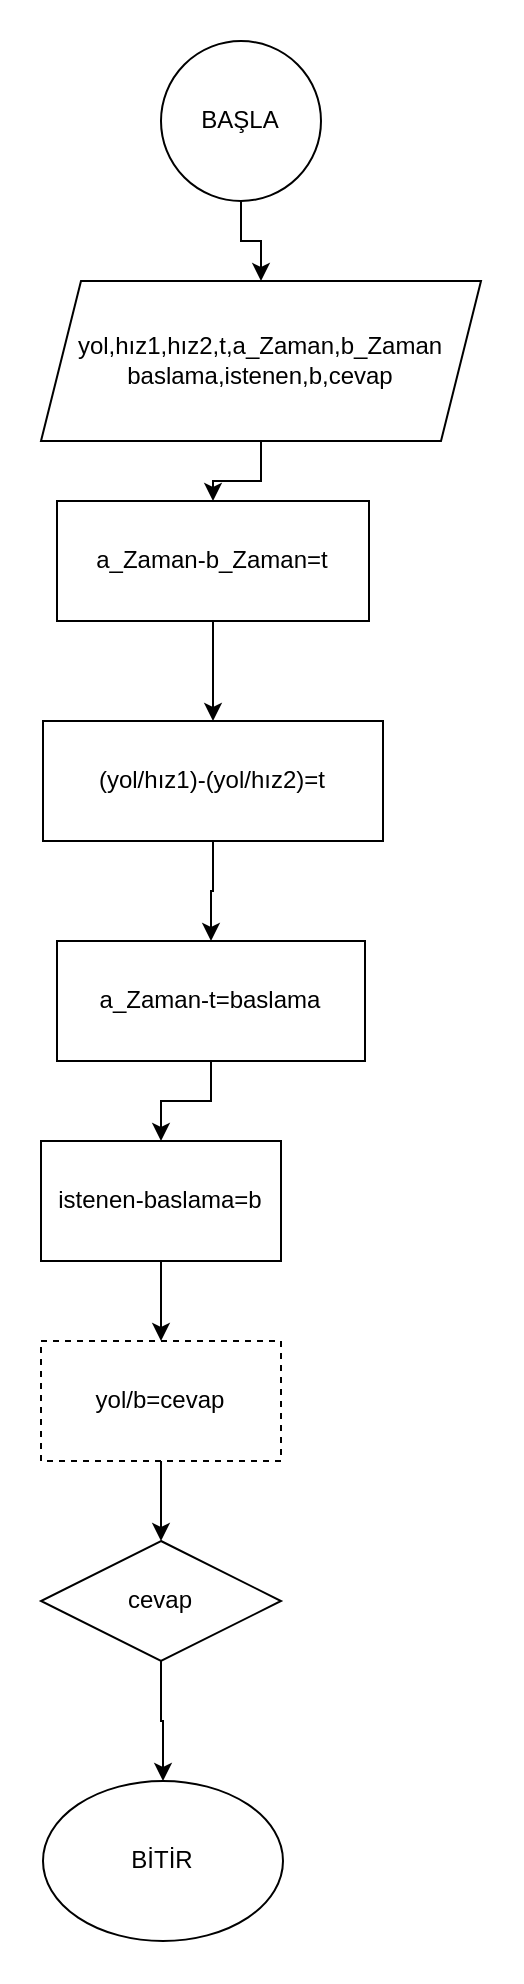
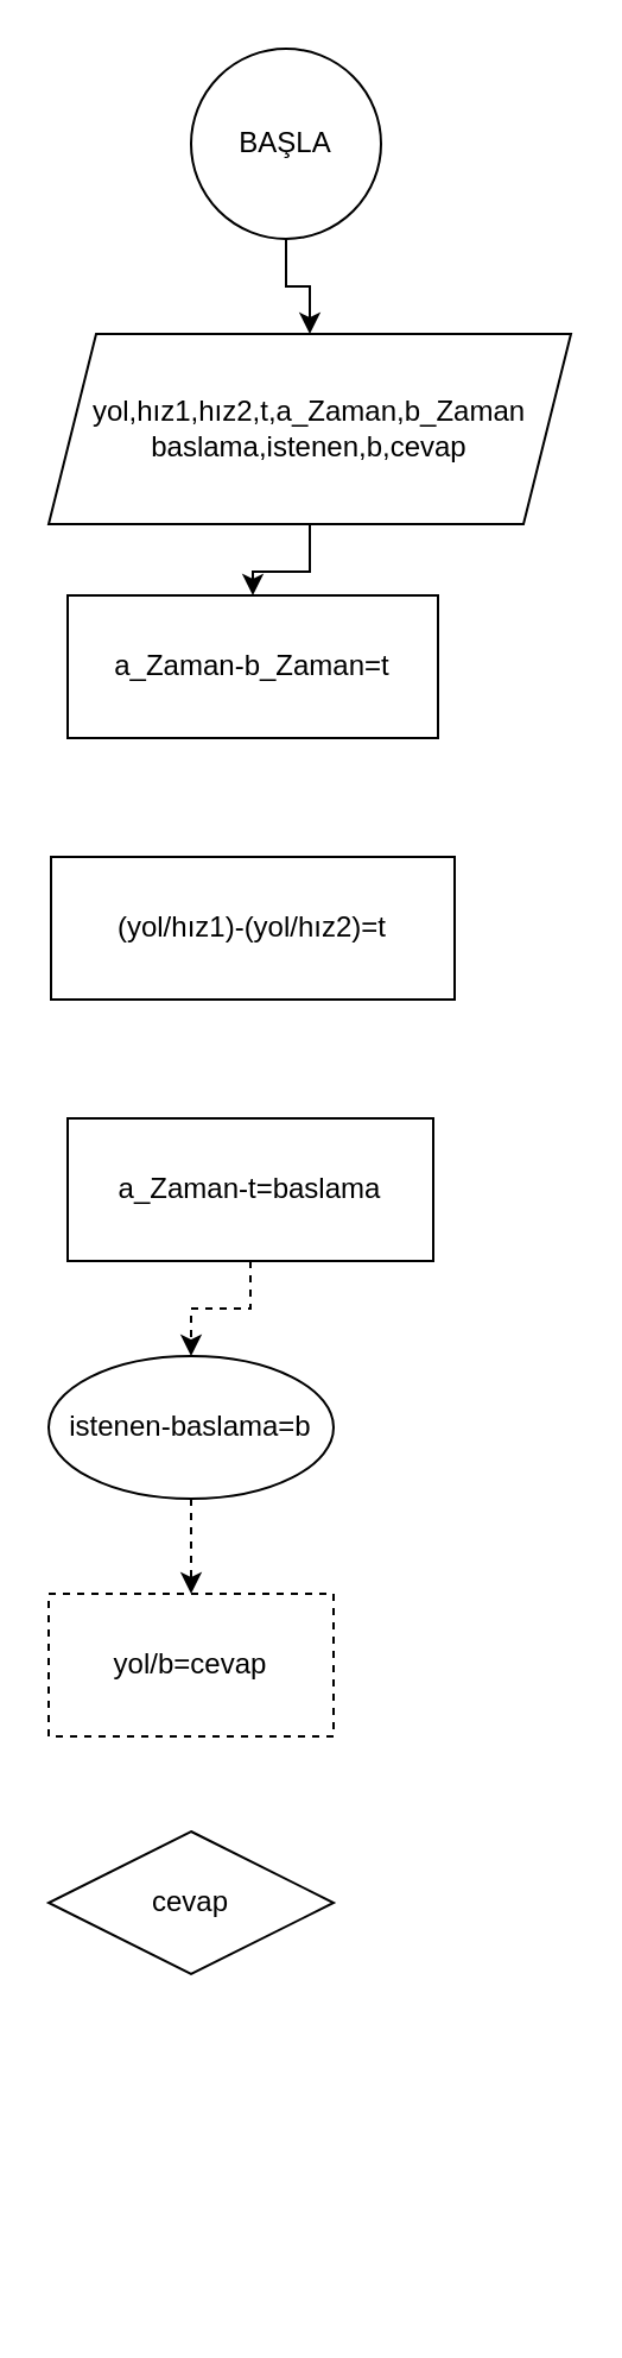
  <mxCell id="0" />
  <mxCell id="1" parent="0" />
  <mxCell id="2" value="" style="edgeStyle=orthogonalEdgeStyle;rounded=0;orthogonalLoop=1;jettySize=auto;html=1;" edge="1" parent="1" source="3" target="5"><mxGeometry relative="1" as="geometry" /></mxCell>
  <mxCell id="3" value="BAŞLA" style="ellipse;whiteSpace=wrap;html=1;aspect=fixed;" vertex="1" parent="1"><mxGeometry x="80" y="20" width="80" height="80" as="geometry" /></mxCell>
  <mxCell id="4" value="" style="edgeStyle=orthogonalEdgeStyle;rounded=0;orthogonalLoop=1;jettySize=auto;html=1;" edge="1" parent="1" source="5" target="9"><mxGeometry relative="1" as="geometry" /></mxCell>
  <mxCell id="5" value="yol,hız1,hız2,t,a_Zaman,b_Zaman&lt;br&gt;baslama,istenen,b,cevap" style="shape=parallelogram;perimeter=parallelogramPerimeter;whiteSpace=wrap;html=1;fixedSize=1;" vertex="1" parent="1"><mxGeometry x="20" y="140" width="220" height="80" as="geometry" /></mxCell>
- <mxCell id="6" value="" style="edgeStyle=orthogonalEdgeStyle;rounded=0;orthogonalLoop=1;jettySize=auto;html=1;" edge="1" parent="1" source="7" target="11"><mxGeometry relative="1" as="geometry" /></mxCell>
  <mxCell id="7" value="(yol/hız1)-(yol/hız2)=t" style="rounded=0;whiteSpace=wrap;html=1;" vertex="1" parent="1"><mxGeometry x="21" y="360" width="170" height="60" as="geometry" /></mxCell>
- <mxCell id="8" value="" style="edgeStyle=orthogonalEdgeStyle;rounded=0;orthogonalLoop=1;jettySize=auto;html=1;" edge="1" parent="1" source="9" target="7"><mxGeometry relative="1" as="geometry" /></mxCell>
  <mxCell id="9" value="a_Zaman-b_Zaman=t" style="rounded=0;whiteSpace=wrap;html=1;" vertex="1" parent="1"><mxGeometry x="28" y="250" width="156" height="60" as="geometry" /></mxCell>
- <mxCell id="10" value="" style="edgeStyle=orthogonalEdgeStyle;rounded=0;orthogonalLoop=1;jettySize=auto;html=1;" edge="1" parent="1" source="11" target="13"><mxGeometry relative="1" as="geometry" /></mxCell>
+ <mxCell id="10" value="" style="edgeStyle=orthogonalEdgeStyle;rounded=0;orthogonalLoop=1;jettySize=auto;html=1;dashed=1;" edge="1" parent="1" source="11" target="13"><mxGeometry relative="1" as="geometry" /></mxCell>
  <mxCell id="11" value="a_Zaman-t=baslama" style="rounded=0;whiteSpace=wrap;html=1;" vertex="1" parent="1"><mxGeometry x="28" y="470" width="154" height="60" as="geometry" /></mxCell>
- <mxCell id="12" value="" style="edgeStyle=orthogonalEdgeStyle;rounded=0;orthogonalLoop=1;jettySize=auto;html=1;" edge="1" parent="1" source="13" target="15"><mxGeometry relative="1" as="geometry" /></mxCell>
- <mxCell id="13" value="istenen-baslama=b" style="rounded=0;whiteSpace=wrap;html=1;" vertex="1" parent="1"><mxGeometry x="20" y="570" width="120" height="60" as="geometry" /></mxCell>
- <mxCell id="14" value="" style="edgeStyle=orthogonalEdgeStyle;rounded=0;orthogonalLoop=1;jettySize=auto;html=1;" edge="1" parent="1" source="15" target="17"><mxGeometry relative="1" as="geometry" /></mxCell>
+ <mxCell id="12" value="" style="edgeStyle=orthogonalEdgeStyle;rounded=0;orthogonalLoop=1;jettySize=auto;html=1;dashed=1;" edge="1" parent="1" source="13" target="15"><mxGeometry relative="1" as="geometry" /></mxCell>
+ <mxCell id="13" value="istenen-baslama=b" style="ellipse;whiteSpace=wrap;html=1;" vertex="1" parent="1"><mxGeometry x="20" y="570" width="120" height="60" as="geometry" /></mxCell>
  <mxCell id="15" value="yol/b=cevap" style="rounded=0;whiteSpace=wrap;html=1;dashed=1;" vertex="1" parent="1"><mxGeometry x="20" y="670" width="120" height="60" as="geometry" /></mxCell>
- <mxCell id="16" value="" style="edgeStyle=orthogonalEdgeStyle;rounded=0;orthogonalLoop=1;jettySize=auto;html=1;" edge="1" parent="1" source="17" target="18"><mxGeometry relative="1" as="geometry" /></mxCell>
  <mxCell id="17" value="cevap" style="rhombus;whiteSpace=wrap;html=1;" vertex="1" parent="1"><mxGeometry x="20" y="770" width="120" height="60" as="geometry" /></mxCell>
- <mxCell id="18" value="BİTİR" style="ellipse;whiteSpace=wrap;html=1;" vertex="1" parent="1"><mxGeometry x="21" y="890" width="120" height="80" as="geometry" /></mxCell>
